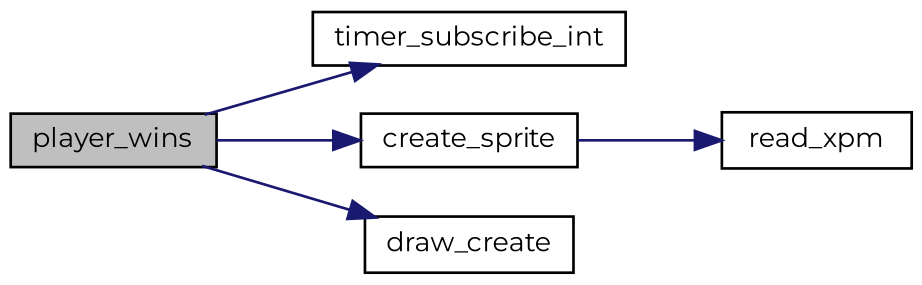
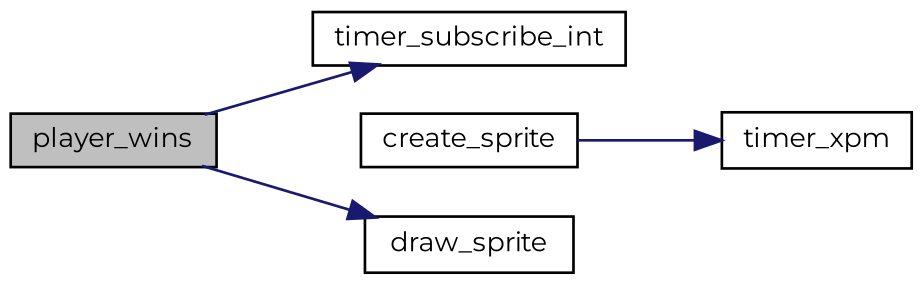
  digraph {
    fontname=Montserrat
    rankdir=LR
    node [color=black fillcolor=white fontname=Montserrat fontsize=10 shape=record style=filled]
    edge [color=midnightblue fontname=Montserrat fontsize=10 labelfontname=Helvetica labelfontsize=10 style=solid]
    n1 [fillcolor=grey75 fontcolor=black height=0.2 label=player_wins width=0.4]
    n2 [height=0.2 label=timer_subscribe_int width=0.4]
    n3 [height=0.2 label=create_sprite width=0.4]
-   n4 [height=0.2 label=draw_create width=0.4]
-   n5 [height=0.2 label=read_xpm width=0.4]
+   n4 [height=0.2 label=draw_sprite width=0.4]
+   n5 [height=0.2 label=timer_xpm width=0.4]
    n1 -> n2
-   n1 -> n3
    n1 -> n4
    n3 -> n5
  }
